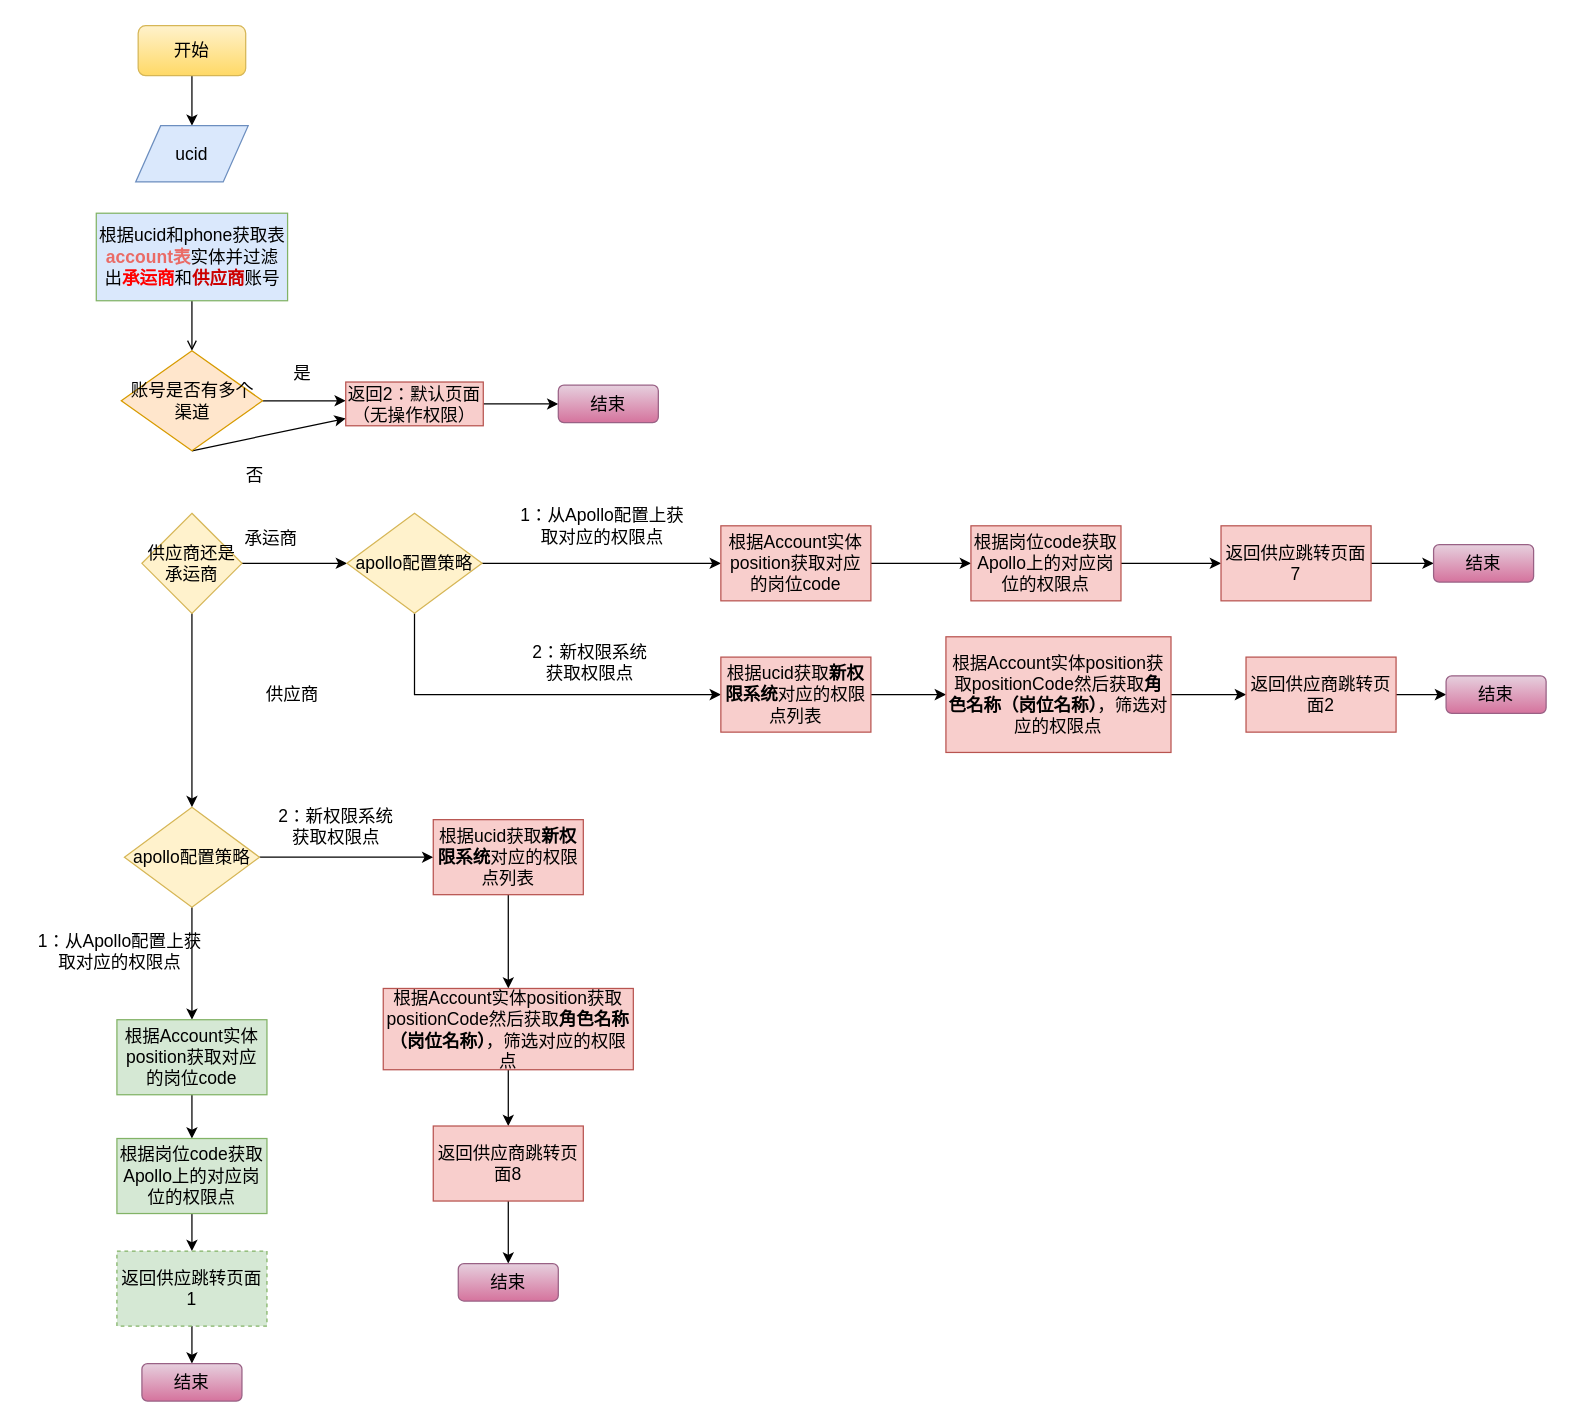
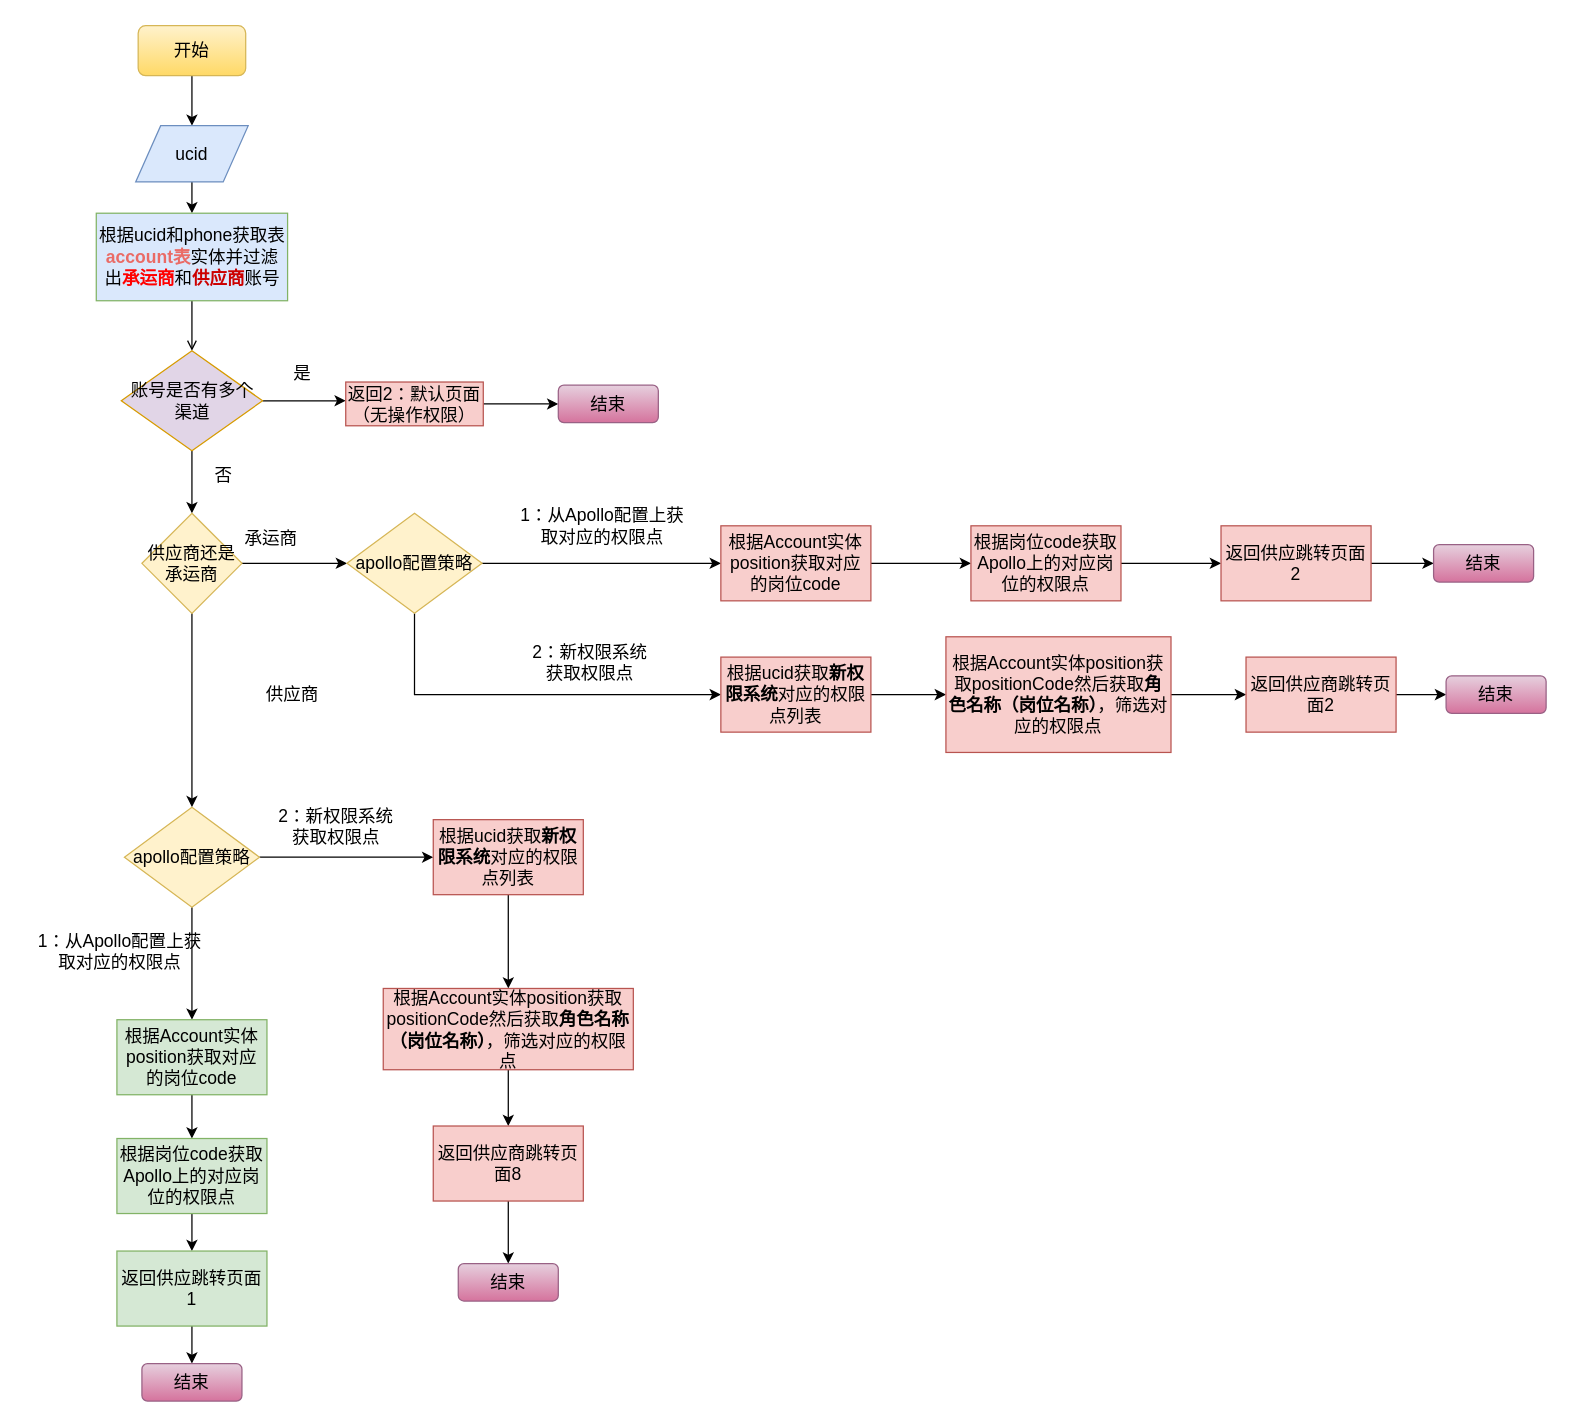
  <mxCell id="0" />
  <mxCell id="1" parent="0" />
  <mxCell id="2" style="edgeStyle=none;rounded=0;orthogonalLoop=1;jettySize=auto;html=1;exitX=0.5;exitY=1;exitDx=0;exitDy=0;entryX=0.5;entryY=0;entryDx=0;entryDy=0;fontSize=14;fontColor=#000000;" edge="1" parent="1" source="3" target="5"><mxGeometry relative="1" as="geometry" /></mxCell>
  <mxCell id="3" value="&lt;font style=&quot;font-size: 14px&quot;&gt;开始&lt;/font&gt;" style="rounded=1;whiteSpace=wrap;html=1;fillColor=#fff2cc;gradientColor=#ffd966;strokeColor=#d6b656;" vertex="1" parent="1"><mxGeometry x="110" y="20" width="86" height="40" as="geometry" /></mxCell>
+ <mxCell id="4" style="edgeStyle=none;rounded=0;orthogonalLoop=1;jettySize=auto;html=1;exitX=0.5;exitY=1;exitDx=0;exitDy=0;fontSize=14;fontColor=#000000;" edge="1" parent="1" source="5" target="7"><mxGeometry relative="1" as="geometry" /></mxCell>
  <mxCell id="5" value="ucid" style="shape=parallelogram;perimeter=parallelogramPerimeter;whiteSpace=wrap;html=1;fixedSize=1;fontSize=14;fillColor=#dae8fc;strokeColor=#6c8ebf;" vertex="1" parent="1"><mxGeometry x="108" y="100" width="90" height="45" as="geometry" /></mxCell>
  <mxCell id="6" style="edgeStyle=none;rounded=0;orthogonalLoop=1;jettySize=auto;html=1;exitX=0.5;exitY=1;exitDx=0;exitDy=0;fontSize=14;fontColor=#000000;endArrow=open;" edge="1" parent="1" source="7" target="10"><mxGeometry relative="1" as="geometry" /></mxCell>
  <mxCell id="7" value="根据ucid和phone获取表&lt;font color=&quot;#ea6b66&quot;&gt;&lt;b&gt;account表&lt;/b&gt;&lt;/font&gt;实体并过滤出&lt;font color=&quot;#ff0000&quot;&gt;&lt;b&gt;承运商&lt;/b&gt;&lt;/font&gt;和&lt;font color=&quot;#cc0000&quot;&gt;&lt;b&gt;供应商&lt;/b&gt;&lt;/font&gt;账号" style="rounded=0;whiteSpace=wrap;html=1;fontSize=14;fillColor=#dae8fc;strokeColor=#82b366;" vertex="1" parent="1"><mxGeometry x="76.5" y="170" width="153" height="70" as="geometry" /></mxCell>
  <mxCell id="8" style="edgeStyle=none;rounded=0;orthogonalLoop=1;jettySize=auto;html=1;exitX=1;exitY=0.5;exitDx=0;exitDy=0;fontSize=14;fontColor=#000000;" edge="1" parent="1" source="10"><mxGeometry relative="1" as="geometry"><mxPoint x="276" y="320" as="targetPoint" /></mxGeometry></mxCell>
- <mxCell id="9" style="edgeStyle=none;rounded=0;orthogonalLoop=1;jettySize=auto;html=1;exitX=0.5;exitY=1;exitDx=0;exitDy=0;fontSize=14;fontColor=#000000;" edge="1" parent="1" source="10" target="12"><mxGeometry relative="1" as="geometry" /></mxCell>
- <mxCell id="10" value="&lt;font color=&quot;#000000&quot;&gt;账号是否有多个渠道&lt;/font&gt;" style="rhombus;whiteSpace=wrap;html=1;fontSize=14;fillColor=#ffe6cc;strokeColor=#d79b00;" vertex="1" parent="1"><mxGeometry x="96.5" y="280" width="113" height="80" as="geometry" /></mxCell>
+ <mxCell id="9" style="edgeStyle=none;rounded=0;orthogonalLoop=1;jettySize=auto;html=1;exitX=0.5;exitY=1;exitDx=0;exitDy=0;entryX=0.5;entryY=0;entryDx=0;entryDy=0;fontSize=14;fontColor=#000000;" edge="1" parent="1" source="10" target="18"><mxGeometry relative="1" as="geometry" /></mxCell>
+ <mxCell id="10" value="&lt;font color=&quot;#000000&quot;&gt;账号是否有多个渠道&lt;/font&gt;" style="rhombus;whiteSpace=wrap;html=1;fontSize=14;fillColor=#e1d5e7;strokeColor=#d79b00;" vertex="1" parent="1"><mxGeometry x="96.5" y="280" width="113" height="80" as="geometry" /></mxCell>
  <mxCell id="11" style="edgeStyle=none;rounded=0;orthogonalLoop=1;jettySize=auto;html=1;exitX=1;exitY=0.5;exitDx=0;exitDy=0;fontSize=14;fontColor=#000000;" edge="1" parent="1" source="12" target="13"><mxGeometry relative="1" as="geometry" /></mxCell>
  <mxCell id="12" value="返回2：默认页面（无操作权限）" style="rounded=0;whiteSpace=wrap;html=1;fontSize=14;fillColor=#f8cecc;strokeColor=#b85450;" vertex="1" parent="1"><mxGeometry x="276" y="305" width="110" height="35" as="geometry" /></mxCell>
  <mxCell id="13" value="结束" style="rounded=1;whiteSpace=wrap;html=1;fontSize=14;fillColor=#e6d0de;gradientColor=#d5739d;strokeColor=#996185;" vertex="1" parent="1"><mxGeometry x="446" y="307.5" width="80" height="30" as="geometry" /></mxCell>
  <mxCell id="14" value="是" style="text;html=1;align=center;verticalAlign=middle;resizable=0;points=[];autosize=1;strokeColor=none;fillColor=none;fontSize=14;fontColor=#000000;" vertex="1" parent="1"><mxGeometry x="226" y="287.5" width="30" height="20" as="geometry" /></mxCell>
- <mxCell id="15" value="否" style="text;html=1;align=center;verticalAlign=middle;resizable=0;points=[];autosize=1;strokeColor=none;fillColor=none;fontSize=14;fontColor=#000000;" vertex="1" parent="1"><mxGeometry x="188" y="370" width="30" height="20" as="geometry" /></mxCell>
+ <mxCell id="15" value="否" style="text;html=1;align=center;verticalAlign=middle;resizable=0;points=[];autosize=1;strokeColor=none;fillColor=none;fontSize=14;fontColor=#000000;" vertex="1" parent="1"><mxGeometry x="163" y="370" width="30" height="20" as="geometry" /></mxCell>
  <mxCell id="16" style="edgeStyle=none;rounded=0;orthogonalLoop=1;jettySize=auto;html=1;exitX=0.5;exitY=1;exitDx=0;exitDy=0;fontSize=14;fontColor=#000000;entryX=0.5;entryY=0;entryDx=0;entryDy=0;" edge="1" parent="1" source="18" target="22"><mxGeometry relative="1" as="geometry"><mxPoint x="153" y="540" as="targetPoint" /></mxGeometry></mxCell>
  <mxCell id="17" value="" style="edgeStyle=none;rounded=0;orthogonalLoop=1;jettySize=auto;html=1;fontSize=14;fontColor=#000000;entryX=0;entryY=0.5;entryDx=0;entryDy=0;" edge="1" parent="1" source="18" target="42"><mxGeometry relative="1" as="geometry"><mxPoint x="266" y="450" as="targetPoint" /></mxGeometry></mxCell>
  <mxCell id="18" value="供应商还是承运商" style="rhombus;whiteSpace=wrap;html=1;fontSize=14;fillColor=#fff2cc;strokeColor=#d6b656;" vertex="1" parent="1"><mxGeometry x="113" y="410" width="80" height="80" as="geometry" /></mxCell>
  <mxCell id="19" value="供应商" style="text;html=1;align=center;verticalAlign=middle;resizable=0;points=[];autosize=1;strokeColor=none;fillColor=none;fontSize=14;fontColor=#000000;" vertex="1" parent="1"><mxGeometry x="203" y="545" width="60" height="20" as="geometry" /></mxCell>
  <mxCell id="20" value="" style="edgeStyle=none;rounded=0;orthogonalLoop=1;jettySize=auto;html=1;fontSize=14;fontColor=#000000;" edge="1" parent="1" source="22" target="24"><mxGeometry relative="1" as="geometry" /></mxCell>
  <mxCell id="21" value="" style="edgeStyle=none;rounded=0;orthogonalLoop=1;jettySize=auto;html=1;fontSize=14;fontColor=#000000;" edge="1" parent="1" source="22" target="27"><mxGeometry relative="1" as="geometry" /></mxCell>
  <mxCell id="22" value="&lt;span&gt;apollo配置策略&lt;/span&gt;" style="rhombus;whiteSpace=wrap;html=1;fontSize=14;fillColor=#fff2cc;strokeColor=#d6b656;" vertex="1" parent="1"><mxGeometry x="99" y="645" width="108" height="80" as="geometry" /></mxCell>
  <mxCell id="23" value="" style="edgeStyle=none;rounded=0;orthogonalLoop=1;jettySize=auto;html=1;fontSize=14;fontColor=#000000;" edge="1" parent="1" source="24" target="30"><mxGeometry relative="1" as="geometry" /></mxCell>
  <mxCell id="24" value="根据Account实体position获取对应的岗位code" style="whiteSpace=wrap;html=1;fontSize=14;fillColor=#d5e8d4;strokeColor=#82b366;" vertex="1" parent="1"><mxGeometry x="93" y="815" width="120" height="60" as="geometry" /></mxCell>
  <mxCell id="25" value="1：从Apollo配置上获&lt;br&gt;取对应的权限点" style="text;html=1;align=center;verticalAlign=middle;resizable=0;points=[];autosize=1;strokeColor=none;fillColor=none;fontSize=14;fontColor=#000000;" vertex="1" parent="1"><mxGeometry x="20" y="740" width="150" height="40" as="geometry" /></mxCell>
  <mxCell id="26" value="" style="edgeStyle=none;rounded=0;orthogonalLoop=1;jettySize=auto;html=1;fontSize=14;fontColor=#000000;" edge="1" parent="1" source="27" target="33"><mxGeometry relative="1" as="geometry" /></mxCell>
  <mxCell id="27" value="根据ucid获取&lt;b&gt;新权限系统&lt;/b&gt;对应的权限点列表" style="whiteSpace=wrap;html=1;fontSize=14;fillColor=#f8cecc;strokeColor=#b85450;" vertex="1" parent="1"><mxGeometry x="346" y="655" width="120" height="60" as="geometry" /></mxCell>
  <mxCell id="28" value="2：新权限系统&lt;br&gt;获取权限点" style="text;html=1;align=center;verticalAlign=middle;resizable=0;points=[];autosize=1;strokeColor=none;fillColor=none;fontSize=14;fontColor=#000000;" vertex="1" parent="1"><mxGeometry x="213" y="640" width="110" height="40" as="geometry" /></mxCell>
  <mxCell id="29" value="" style="edgeStyle=none;rounded=0;orthogonalLoop=1;jettySize=auto;html=1;fontSize=14;fontColor=#000000;" edge="1" parent="1" source="30" target="35"><mxGeometry relative="1" as="geometry" /></mxCell>
  <mxCell id="30" value="根据岗位code获取Apollo上的对应岗位的权限点" style="whiteSpace=wrap;html=1;fontSize=14;fillColor=#d5e8d4;strokeColor=#82b366;" vertex="1" parent="1"><mxGeometry x="93" y="910" width="120" height="60" as="geometry" /></mxCell>
  <mxCell id="31" value="承运商" style="text;html=1;align=center;verticalAlign=middle;resizable=0;points=[];autosize=1;strokeColor=none;fillColor=none;fontSize=14;fontColor=#000000;" vertex="1" parent="1"><mxGeometry x="186" y="420" width="60" height="20" as="geometry" /></mxCell>
  <mxCell id="32" value="" style="edgeStyle=none;rounded=0;orthogonalLoop=1;jettySize=auto;html=1;fontSize=14;fontColor=#000000;" edge="1" parent="1" source="33" target="37"><mxGeometry relative="1" as="geometry" /></mxCell>
  <mxCell id="33" value="根据Account实体position获取positionCode然后获取&lt;b&gt;角色名称（岗位名称）&lt;/b&gt;，筛选对应的权限点" style="whiteSpace=wrap;html=1;fontSize=14;fillColor=#f8cecc;strokeColor=#b85450;" vertex="1" parent="1"><mxGeometry x="306" y="790" width="200" height="65" as="geometry" /></mxCell>
  <mxCell id="34" style="edgeStyle=none;rounded=0;orthogonalLoop=1;jettySize=auto;html=1;entryX=0.5;entryY=0;entryDx=0;entryDy=0;fontSize=14;fontColor=#000000;" edge="1" parent="1" source="35" target="38"><mxGeometry relative="1" as="geometry" /></mxCell>
- <mxCell id="35" value="返回供应跳转页面1" style="whiteSpace=wrap;html=1;fontSize=14;fillColor=#d5e8d4;strokeColor=#82b366;dashed=1;" vertex="1" parent="1"><mxGeometry x="93" y="1000" width="120" height="60" as="geometry" /></mxCell>
+ <mxCell id="35" value="返回供应跳转页面1" style="whiteSpace=wrap;html=1;fontSize=14;fillColor=#d5e8d4;strokeColor=#82b366;" vertex="1" parent="1"><mxGeometry x="93" y="1000" width="120" height="60" as="geometry" /></mxCell>
  <mxCell id="36" style="edgeStyle=none;rounded=0;orthogonalLoop=1;jettySize=auto;html=1;fontSize=14;fontColor=#000000;" edge="1" parent="1" source="37" target="39"><mxGeometry relative="1" as="geometry" /></mxCell>
  <mxCell id="37" value="返回供应商跳转页面8" style="whiteSpace=wrap;html=1;fontSize=14;fillColor=#f8cecc;strokeColor=#b85450;" vertex="1" parent="1"><mxGeometry x="346" y="900" width="120" height="60" as="geometry" /></mxCell>
  <mxCell id="38" value="结束" style="rounded=1;whiteSpace=wrap;html=1;fontSize=14;fillColor=#e6d0de;gradientColor=#d5739d;strokeColor=#996185;" vertex="1" parent="1"><mxGeometry x="113" y="1090" width="80" height="30" as="geometry" /></mxCell>
  <mxCell id="39" value="结束" style="rounded=1;whiteSpace=wrap;html=1;fontSize=14;fillColor=#e6d0de;gradientColor=#d5739d;strokeColor=#996185;" vertex="1" parent="1"><mxGeometry x="366" y="1010" width="80" height="30" as="geometry" /></mxCell>
  <mxCell id="40" value="" style="edgeStyle=none;rounded=0;orthogonalLoop=1;jettySize=auto;html=1;fontSize=14;fontColor=#000000;" edge="1" parent="1" source="42" target="44"><mxGeometry relative="1" as="geometry" /></mxCell>
  <mxCell id="41" style="edgeStyle=none;rounded=0;orthogonalLoop=1;jettySize=auto;html=1;entryX=0;entryY=0.5;entryDx=0;entryDy=0;fontSize=14;fontColor=#000000;" edge="1" parent="1" source="42" target="52"><mxGeometry relative="1" as="geometry"><Array as="points"><mxPoint x="331" y="555" /></Array></mxGeometry></mxCell>
  <mxCell id="42" value="apollo配置策略" style="rhombus;whiteSpace=wrap;html=1;fontSize=14;fillColor=#fff2cc;strokeColor=#d6b656;" vertex="1" parent="1"><mxGeometry x="277" y="410" width="108" height="80" as="geometry" /></mxCell>
  <mxCell id="43" value="" style="edgeStyle=none;rounded=0;orthogonalLoop=1;jettySize=auto;html=1;fontSize=14;fontColor=#000000;" edge="1" parent="1" source="44" target="47"><mxGeometry relative="1" as="geometry" /></mxCell>
  <mxCell id="44" value="&lt;span&gt;根据Account实体position获取对应的岗位code&lt;/span&gt;" style="whiteSpace=wrap;html=1;fontSize=14;fillColor=#f8cecc;strokeColor=#b85450;" vertex="1" parent="1"><mxGeometry x="576" y="420" width="120" height="60" as="geometry" /></mxCell>
  <mxCell id="45" value="1：从Apollo配置上获&lt;br&gt;取对应的权限点" style="text;html=1;align=center;verticalAlign=middle;resizable=0;points=[];autosize=1;strokeColor=none;fillColor=none;fontSize=14;fontColor=#000000;" vertex="1" parent="1"><mxGeometry x="406" y="400" width="150" height="40" as="geometry" /></mxCell>
  <mxCell id="46" value="" style="edgeStyle=none;rounded=0;orthogonalLoop=1;jettySize=auto;html=1;fontSize=14;fontColor=#000000;" edge="1" parent="1" source="47" target="49"><mxGeometry relative="1" as="geometry" /></mxCell>
  <mxCell id="47" value="&lt;span&gt;根据岗位code获取Apollo上的对应岗位的权限点&lt;/span&gt;" style="whiteSpace=wrap;html=1;fontSize=14;fillColor=#f8cecc;strokeColor=#b85450;" vertex="1" parent="1"><mxGeometry x="776" y="420" width="120" height="60" as="geometry" /></mxCell>
  <mxCell id="48" style="edgeStyle=none;rounded=0;orthogonalLoop=1;jettySize=auto;html=1;entryX=0;entryY=0.5;entryDx=0;entryDy=0;fontSize=14;fontColor=#000000;" edge="1" parent="1" source="49" target="50"><mxGeometry relative="1" as="geometry" /></mxCell>
- <mxCell id="49" value="&lt;span&gt;返回供应跳转页面7&lt;/span&gt;" style="whiteSpace=wrap;html=1;fontSize=14;fillColor=#f8cecc;strokeColor=#b85450;" vertex="1" parent="1"><mxGeometry x="976" y="420" width="120" height="60" as="geometry" /></mxCell>
+ <mxCell id="49" value="&lt;span&gt;返回供应跳转页面2&lt;/span&gt;" style="whiteSpace=wrap;html=1;fontSize=14;fillColor=#f8cecc;strokeColor=#b85450;" vertex="1" parent="1"><mxGeometry x="976" y="420" width="120" height="60" as="geometry" /></mxCell>
  <mxCell id="50" value="结束" style="rounded=1;whiteSpace=wrap;html=1;fontSize=14;fillColor=#e6d0de;gradientColor=#d5739d;strokeColor=#996185;" vertex="1" parent="1"><mxGeometry x="1146" y="435" width="80" height="30" as="geometry" /></mxCell>
  <mxCell id="51" value="" style="edgeStyle=none;rounded=0;orthogonalLoop=1;jettySize=auto;html=1;fontSize=14;fontColor=#000000;" edge="1" parent="1" source="52" target="54"><mxGeometry relative="1" as="geometry" /></mxCell>
  <mxCell id="52" value="&lt;span&gt;根据ucid获取&lt;/span&gt;&lt;b&gt;新权限系统&lt;/b&gt;&lt;span&gt;对应的权限点列表&lt;/span&gt;" style="whiteSpace=wrap;html=1;fontSize=14;fillColor=#f8cecc;strokeColor=#b85450;" vertex="1" parent="1"><mxGeometry x="576" y="525" width="120" height="60" as="geometry" /></mxCell>
  <mxCell id="53" value="" style="edgeStyle=none;rounded=0;orthogonalLoop=1;jettySize=auto;html=1;fontSize=14;fontColor=#000000;" edge="1" parent="1" source="54" target="56"><mxGeometry relative="1" as="geometry" /></mxCell>
  <mxCell id="54" value="&lt;span&gt;根据Account实体position获取positionCode然后获取&lt;/span&gt;&lt;b&gt;角色名称（岗位名称）&lt;/b&gt;&lt;span&gt;，筛选对应的权限点&lt;/span&gt;" style="whiteSpace=wrap;html=1;fontSize=14;fillColor=#f8cecc;strokeColor=#b85450;" vertex="1" parent="1"><mxGeometry x="756" y="508.75" width="180" height="92.5" as="geometry" /></mxCell>
  <mxCell id="55" style="edgeStyle=none;rounded=0;orthogonalLoop=1;jettySize=auto;html=1;fontSize=14;fontColor=#000000;" edge="1" parent="1" source="56" target="57"><mxGeometry relative="1" as="geometry" /></mxCell>
  <mxCell id="56" value="&lt;span&gt;返回供应商跳转页面2&lt;/span&gt;" style="whiteSpace=wrap;html=1;fontSize=14;fillColor=#f8cecc;strokeColor=#b85450;" vertex="1" parent="1"><mxGeometry x="996" y="525" width="120" height="60" as="geometry" /></mxCell>
  <mxCell id="57" value="结束" style="rounded=1;whiteSpace=wrap;html=1;fontSize=14;fillColor=#e6d0de;gradientColor=#d5739d;strokeColor=#996185;" vertex="1" parent="1"><mxGeometry x="1156" y="540" width="80" height="30" as="geometry" /></mxCell>
  <mxCell id="58" value="2：新权限系统&lt;br&gt;获取权限点" style="text;html=1;align=center;verticalAlign=middle;resizable=0;points=[];autosize=1;strokeColor=none;fillColor=none;fontSize=14;fontColor=#000000;" vertex="1" parent="1"><mxGeometry x="416" y="508.75" width="110" height="40" as="geometry" /></mxCell>
